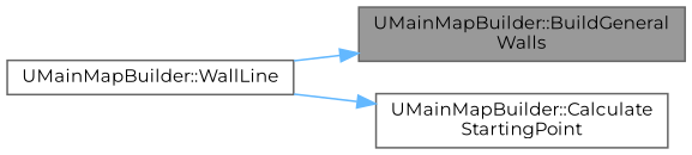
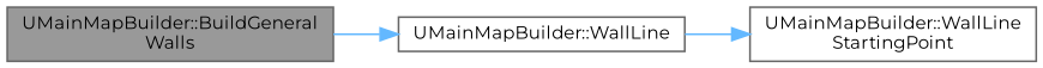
  digraph {
    fontname=Montserrat
    rankdir=LR
    node [color=grey40 fillcolor=white fontname=Montserrat fontsize=10 shape=box style=filled]
    edge [color=steelblue1 fontname=Montserrat fontsize=10 labelfontname=Helvetica labelfontsize=10 style=solid]
    n1 [color=gray40 fillcolor=grey60 fontcolor=black height=0.2 label="UMainMapBuilder::BuildGeneral\lWalls" width=0.4]
    n2 [height=0.2 label="UMainMapBuilder::WallLine" width=0.4]
-   n3 [height=0.2 label="UMainMapBuilder::Calculate\lStartingPoint" width=0.4]
-   n2 -> n1
+   n3 [height=0.2 label="UMainMapBuilder::WallLine\lStartingPoint" width=0.4]
+   n1 -> n2
    n2 -> n3
  }
